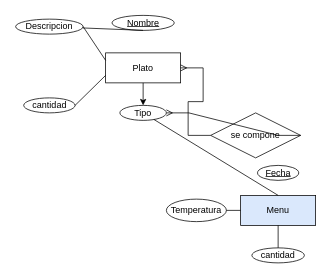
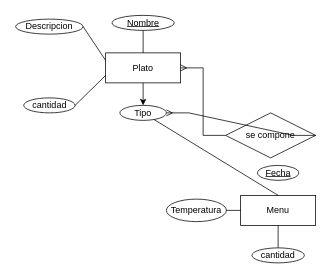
  <mxCell id="0" />
  <mxCell id="1" parent="0" />
  <mxCell id="2" value="Plato" style="whiteSpace=wrap;html=1;align=center;" vertex="1" parent="1"><mxGeometry x="140" y="70" width="100" height="40" as="geometry" /></mxCell>
- <mxCell id="3" value="Menu" style="whiteSpace=wrap;html=1;align=center;fillColor=#dae8fc;" vertex="1" parent="1"><mxGeometry x="320" y="260" width="100" height="40" as="geometry" /></mxCell>
- <mxCell id="4" value="se compone" style="shape=rhombus;perimeter=rhombusPerimeter;whiteSpace=wrap;html=1;align=center;" vertex="1" parent="1"><mxGeometry x="280" y="150" width="120" height="60" as="geometry" /></mxCell>
+ <mxCell id="3" value="Menu" style="whiteSpace=wrap;html=1;align=center;" vertex="1" parent="1"><mxGeometry x="320" y="260" width="100" height="40" as="geometry" /></mxCell>
+ <mxCell id="4" value="se compone" style="shape=rhombus;perimeter=rhombusPerimeter;whiteSpace=wrap;html=1;align=center;" vertex="1" parent="1"><mxGeometry x="300" y="150" width="120" height="60" as="geometry" /></mxCell>
  <mxCell id="5" value="" style="edgeStyle=entityRelationEdgeStyle;fontSize=12;html=1;endArrow=ERmany;rounded=0;entryX=1;entryY=0.5;entryDx=0;entryDy=0;exitX=0;exitY=0.5;exitDx=0;exitDy=0;" edge="1" parent="1" source="4" target="2"><mxGeometry width="100" height="100" relative="1" as="geometry"><mxPoint x="180" y="330" as="sourcePoint" /><mxPoint x="280" y="230" as="targetPoint" /></mxGeometry></mxCell>
  <mxCell id="6" value="" style="edgeStyle=entityRelationEdgeStyle;fontSize=12;html=1;endArrow=ERmany;rounded=0;exitX=1;exitY=0.5;exitDx=0;exitDy=0;" edge="1" parent="1" source="4" target="11"><mxGeometry width="100" height="100" relative="1" as="geometry"><mxPoint x="200" y="420" as="sourcePoint" /><mxPoint x="300" y="320" as="targetPoint" /></mxGeometry></mxCell>
  <mxCell id="7" value="Nombre" style="ellipse;whiteSpace=wrap;html=1;align=center;fontStyle=4;" vertex="1" parent="1"><mxGeometry x="148.5" y="20" width="83" height="20" as="geometry" /></mxCell>
- <mxCell id="8" value="" style="endArrow=none;html=1;rounded=0;exitX=0.5;exitY=1;exitDx=0;exitDy=0;" edge="1" parent="1" source="7" target="9"><mxGeometry relative="1" as="geometry"><mxPoint x="200" y="40" as="sourcePoint" /><mxPoint x="360" y="40" as="targetPoint" /></mxGeometry></mxCell>
+ <mxCell id="8" value="" style="endArrow=none;html=1;rounded=0;exitX=0.5;exitY=1;exitDx=0;exitDy=0;entryX=0.5;entryY=0;entryDx=0;entryDy=0;" edge="1" parent="1" source="7" target="2"><mxGeometry relative="1" as="geometry"><mxPoint x="200" y="40" as="sourcePoint" /><mxPoint x="360" y="40" as="targetPoint" /></mxGeometry></mxCell>
  <mxCell id="9" value="Descripcion" style="ellipse;whiteSpace=wrap;html=1;align=center;" vertex="1" parent="1"><mxGeometry x="20" y="25" width="90" height="20" as="geometry" /></mxCell>
  <mxCell id="10" value="" style="endArrow=none;html=1;rounded=0;exitX=1;exitY=0.5;exitDx=0;exitDy=0;entryX=0;entryY=0.25;entryDx=0;entryDy=0;" edge="1" parent="1" source="9" target="2"><mxGeometry relative="1" as="geometry"><mxPoint x="60" y="150" as="sourcePoint" /><mxPoint x="220" y="150" as="targetPoint" /></mxGeometry></mxCell>
  <mxCell id="11" value="Tipo" style="ellipse;whiteSpace=wrap;html=1;align=center;" vertex="1" parent="1"><mxGeometry x="159" y="140" width="62" height="20" as="geometry" /></mxCell>
  <mxCell id="12" value="" style="endArrow=classic;html=1;rounded=0;entryX=0.5;entryY=0;entryDx=0;entryDy=0;exitX=0.5;exitY=1;exitDx=0;exitDy=0;" edge="1" parent="1" source="2" target="11"><mxGeometry relative="1" as="geometry"><mxPoint x="30" y="150" as="sourcePoint" /><mxPoint x="190" y="150" as="targetPoint" /></mxGeometry></mxCell>
  <mxCell id="13" value="cantidad" style="ellipse;whiteSpace=wrap;html=1;align=center;" vertex="1" parent="1"><mxGeometry x="335" y="330" width="70" height="20" as="geometry" /></mxCell>
  <mxCell id="14" value="" style="endArrow=none;html=1;rounded=0;exitX=0.5;exitY=1;exitDx=0;exitDy=0;entryX=0.5;entryY=0;entryDx=0;entryDy=0;" edge="1" parent="1" source="3" target="13"><mxGeometry relative="1" as="geometry"><mxPoint x="220" y="310" as="sourcePoint" /><mxPoint x="380" y="310" as="targetPoint" /></mxGeometry></mxCell>
  <mxCell id="15" value="Fecha" style="ellipse;whiteSpace=wrap;html=1;align=center;fontStyle=4;" vertex="1" parent="1"><mxGeometry x="342.5" y="220" width="55" height="20" as="geometry" /></mxCell>
  <mxCell id="16" value="" style="endArrow=none;html=1;rounded=0;exitX=0.5;exitY=0;exitDx=0;exitDy=0;" edge="1" parent="1" source="3" target="11"><mxGeometry relative="1" as="geometry"><mxPoint x="180" y="240" as="sourcePoint" /><mxPoint x="340" y="240" as="targetPoint" /></mxGeometry></mxCell>
  <mxCell id="17" value="Temperatura" style="ellipse;whiteSpace=wrap;html=1;align=center;" vertex="1" parent="1"><mxGeometry x="221" y="265" width="80" height="30" as="geometry" /></mxCell>
  <mxCell id="18" value="" style="endArrow=none;html=1;rounded=0;entryX=0;entryY=0.5;entryDx=0;entryDy=0;exitX=1;exitY=0.5;exitDx=0;exitDy=0;" edge="1" parent="1" source="17" target="3"><mxGeometry relative="1" as="geometry"><mxPoint x="170" y="370" as="sourcePoint" /><mxPoint x="330" y="370" as="targetPoint" /></mxGeometry></mxCell>
  <mxCell id="19" value="cantidad" style="ellipse;whiteSpace=wrap;html=1;align=center;" vertex="1" parent="1"><mxGeometry x="30.75" y="130" width="68.5" height="20" as="geometry" /></mxCell>
  <mxCell id="20" value="" style="endArrow=none;html=1;rounded=0;exitX=1;exitY=0.5;exitDx=0;exitDy=0;" edge="1" parent="1" source="19"><mxGeometry relative="1" as="geometry"><mxPoint x="-20" y="160" as="sourcePoint" /><mxPoint x="140" y="100" as="targetPoint" /></mxGeometry></mxCell>
